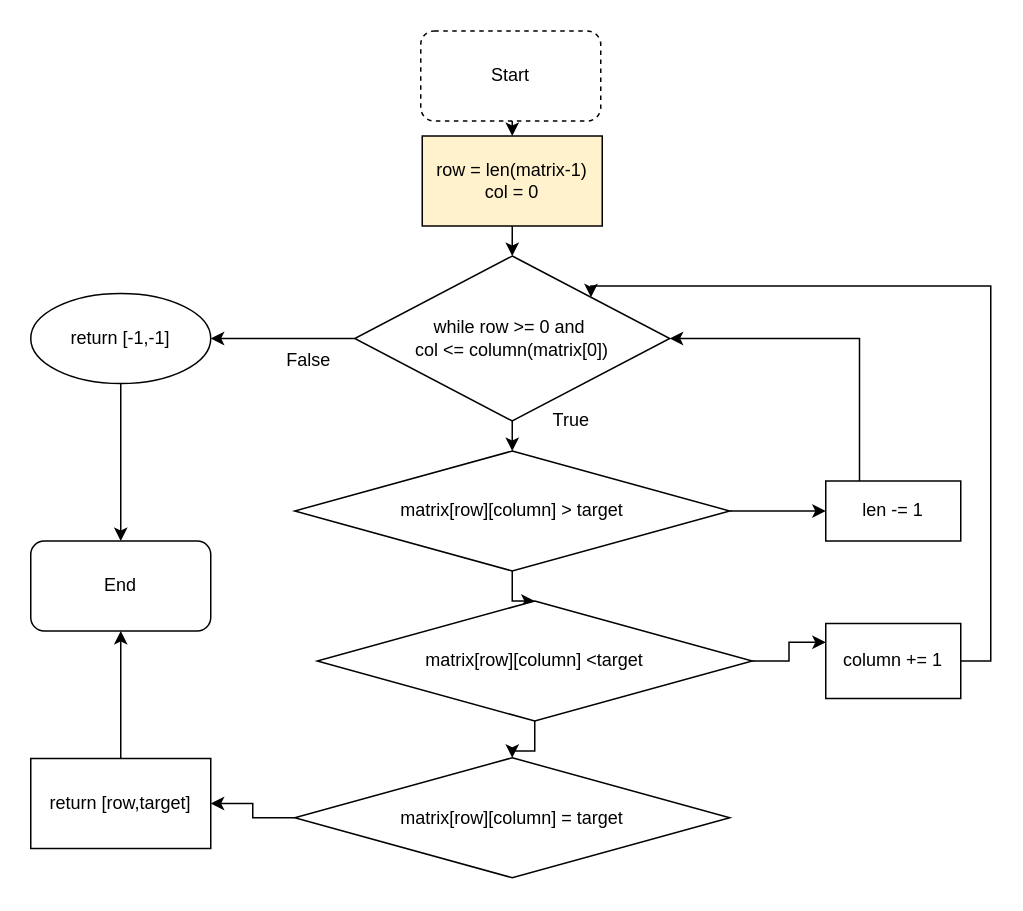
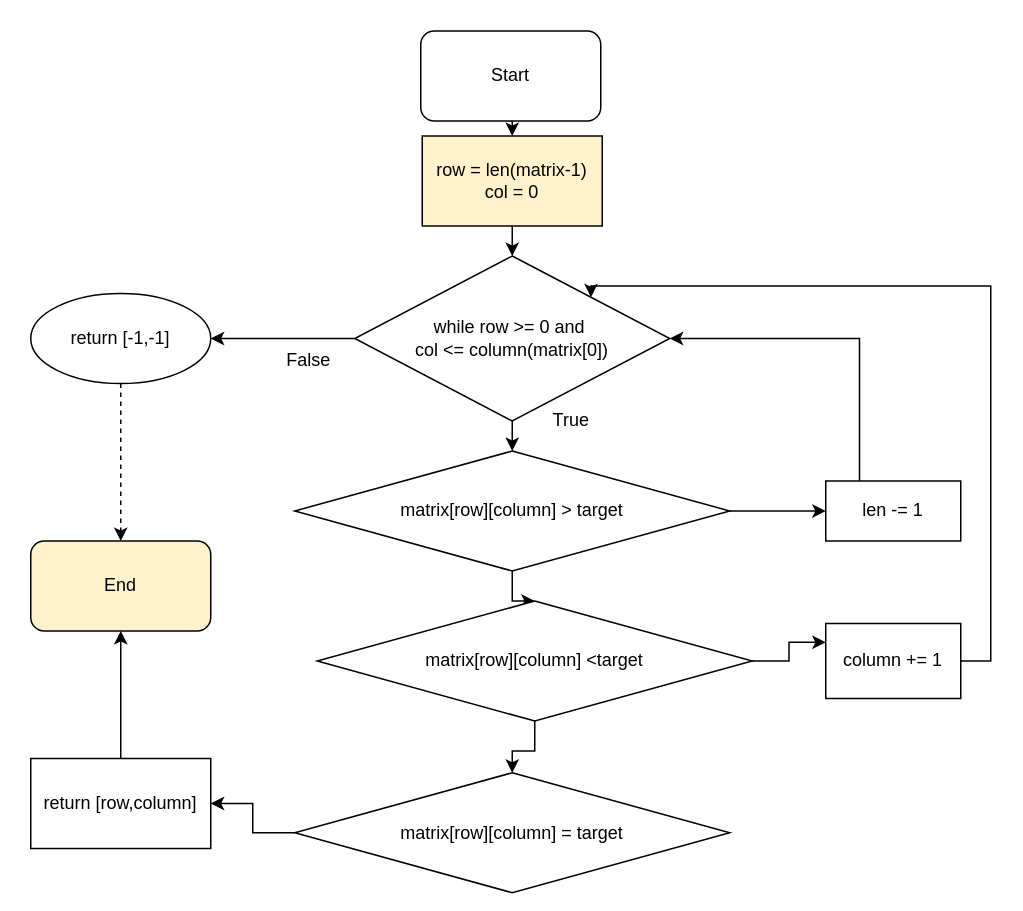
  <mxCell id="0" />
  <mxCell id="1" parent="0" />
  <mxCell id="2" style="edgeStyle=orthogonalEdgeStyle;rounded=0;orthogonalLoop=1;jettySize=auto;html=1;exitX=0.5;exitY=1;exitDx=0;exitDy=0;entryX=0.5;entryY=0;entryDx=0;entryDy=0;" edge="1" parent="1" source="3" target="5"><mxGeometry relative="1" as="geometry" /></mxCell>
- <mxCell id="3" value="Start" style="rounded=1;whiteSpace=wrap;html=1;dashed=1;" vertex="1" parent="1"><mxGeometry x="280" y="20" width="120" height="60" as="geometry" /></mxCell>
+ <mxCell id="3" value="Start" style="rounded=1;whiteSpace=wrap;html=1;" vertex="1" parent="1"><mxGeometry x="280" y="20" width="120" height="60" as="geometry" /></mxCell>
  <mxCell id="4" style="edgeStyle=orthogonalEdgeStyle;rounded=0;orthogonalLoop=1;jettySize=auto;html=1;exitX=0.5;exitY=1;exitDx=0;exitDy=0;entryX=0.5;entryY=0;entryDx=0;entryDy=0;" edge="1" parent="1" source="5" target="8"><mxGeometry relative="1" as="geometry" /></mxCell>
  <mxCell id="5" value="row = len(matrix-1)&lt;br&gt;col = 0&lt;br&gt;" style="rounded=0;whiteSpace=wrap;html=1;fillColor=#fff2cc;" vertex="1" parent="1"><mxGeometry x="281" y="90" width="120" height="60" as="geometry" /></mxCell>
  <mxCell id="6" style="edgeStyle=orthogonalEdgeStyle;rounded=0;orthogonalLoop=1;jettySize=auto;html=1;exitX=0;exitY=0.5;exitDx=0;exitDy=0;entryX=1;entryY=0.5;entryDx=0;entryDy=0;" edge="1" parent="1" source="8" target="10"><mxGeometry relative="1" as="geometry" /></mxCell>
  <mxCell id="7" style="edgeStyle=orthogonalEdgeStyle;rounded=0;orthogonalLoop=1;jettySize=auto;html=1;exitX=0.5;exitY=1;exitDx=0;exitDy=0;entryX=0.5;entryY=0;entryDx=0;entryDy=0;" edge="1" parent="1" source="8" target="13"><mxGeometry relative="1" as="geometry" /></mxCell>
  <mxCell id="8" value="while row &amp;gt;= 0 and&amp;nbsp;&lt;br&gt;col &amp;lt;= column(matrix[0])" style="rhombus;whiteSpace=wrap;html=1;" vertex="1" parent="1"><mxGeometry x="236" y="170" width="210" height="110" as="geometry" /></mxCell>
- <mxCell id="9" style="edgeStyle=orthogonalEdgeStyle;rounded=0;orthogonalLoop=1;jettySize=auto;html=1;exitX=0.5;exitY=1;exitDx=0;exitDy=0;entryX=0.5;entryY=0;entryDx=0;entryDy=0;" edge="1" parent="1" source="10" target="25"><mxGeometry relative="1" as="geometry"><mxPoint x="80" y="340" as="targetPoint" /></mxGeometry></mxCell>
+ <mxCell id="9" style="edgeStyle=orthogonalEdgeStyle;rounded=0;orthogonalLoop=1;jettySize=auto;html=1;exitX=0.5;exitY=1;exitDx=0;exitDy=0;entryX=0.5;entryY=0;entryDx=0;entryDy=0;dashed=1;" edge="1" parent="1" source="10" target="25"><mxGeometry relative="1" as="geometry"><mxPoint x="80" y="340" as="targetPoint" /></mxGeometry></mxCell>
  <mxCell id="10" value="return [-1,-1]" style="ellipse;whiteSpace=wrap;html=1;" vertex="1" parent="1"><mxGeometry x="20" y="195" width="120" height="60" as="geometry" /></mxCell>
  <mxCell id="11" value="" style="edgeStyle=orthogonalEdgeStyle;rounded=0;orthogonalLoop=1;jettySize=auto;html=1;" edge="1" parent="1" source="13" target="16"><mxGeometry relative="1" as="geometry" /></mxCell>
  <mxCell id="12" style="edgeStyle=orthogonalEdgeStyle;rounded=0;orthogonalLoop=1;jettySize=auto;html=1;exitX=1;exitY=0.5;exitDx=0;exitDy=0;entryX=0;entryY=0.5;entryDx=0;entryDy=0;" edge="1" parent="1" source="13" target="20"><mxGeometry relative="1" as="geometry" /></mxCell>
  <mxCell id="13" value="matrix[row][column] &amp;gt; target" style="rhombus;whiteSpace=wrap;html=1;" vertex="1" parent="1"><mxGeometry x="196" y="300" width="290" height="80" as="geometry" /></mxCell>
  <mxCell id="14" value="" style="edgeStyle=orthogonalEdgeStyle;rounded=0;orthogonalLoop=1;jettySize=auto;html=1;" edge="1" parent="1" source="16" target="18"><mxGeometry relative="1" as="geometry" /></mxCell>
  <mxCell id="15" style="edgeStyle=orthogonalEdgeStyle;rounded=0;orthogonalLoop=1;jettySize=auto;html=1;exitX=1;exitY=0.5;exitDx=0;exitDy=0;entryX=0;entryY=0.25;entryDx=0;entryDy=0;" edge="1" parent="1" source="16" target="22"><mxGeometry relative="1" as="geometry" /></mxCell>
  <mxCell id="16" value="matrix[row][column] &amp;lt;target" style="rhombus;whiteSpace=wrap;html=1;" vertex="1" parent="1"><mxGeometry x="211" y="400" width="290" height="80" as="geometry" /></mxCell>
  <mxCell id="17" style="edgeStyle=orthogonalEdgeStyle;rounded=0;orthogonalLoop=1;jettySize=auto;html=1;exitX=0;exitY=0.5;exitDx=0;exitDy=0;" edge="1" parent="1" source="18" target="24"><mxGeometry relative="1" as="geometry" /></mxCell>
- <mxCell id="18" value="matrix[row][column] = target" style="rhombus;whiteSpace=wrap;html=1;" vertex="1" parent="1"><mxGeometry x="196" y="504.5" width="290" height="80" as="geometry" /></mxCell>
+ <mxCell id="18" value="matrix[row][column] = target" style="rhombus;whiteSpace=wrap;html=1;" vertex="1" parent="1"><mxGeometry x="196" y="514.5" width="290" height="80" as="geometry" /></mxCell>
  <mxCell id="19" style="edgeStyle=orthogonalEdgeStyle;rounded=0;orthogonalLoop=1;jettySize=auto;html=1;exitX=0.25;exitY=0;exitDx=0;exitDy=0;entryX=1;entryY=0.5;entryDx=0;entryDy=0;" edge="1" parent="1" source="20" target="8"><mxGeometry relative="1" as="geometry" /></mxCell>
  <mxCell id="20" value="len -= 1" style="rounded=0;whiteSpace=wrap;html=1;" vertex="1" parent="1"><mxGeometry x="550" y="320" width="90" height="40" as="geometry" /></mxCell>
  <mxCell id="21" style="edgeStyle=orthogonalEdgeStyle;rounded=0;orthogonalLoop=1;jettySize=auto;html=1;exitX=1;exitY=0.5;exitDx=0;exitDy=0;entryX=1;entryY=0;entryDx=0;entryDy=0;" edge="1" parent="1" source="22" target="8"><mxGeometry relative="1" as="geometry"><mxPoint x="700" y="180" as="targetPoint" /><Array as="points"><mxPoint x="660" y="440" /><mxPoint x="660" y="190" /><mxPoint x="394" y="190" /></Array></mxGeometry></mxCell>
  <mxCell id="22" value="column += 1" style="rounded=0;whiteSpace=wrap;html=1;" vertex="1" parent="1"><mxGeometry x="550" y="415" width="90" height="50" as="geometry" /></mxCell>
  <mxCell id="23" style="edgeStyle=orthogonalEdgeStyle;rounded=0;orthogonalLoop=1;jettySize=auto;html=1;exitX=0.5;exitY=0;exitDx=0;exitDy=0;entryX=0.5;entryY=1;entryDx=0;entryDy=0;" edge="1" parent="1" source="24" target="25"><mxGeometry relative="1" as="geometry" /></mxCell>
- <mxCell id="24" value="return [row,target]" style="rounded=0;whiteSpace=wrap;html=1;" vertex="1" parent="1"><mxGeometry x="20" y="505" width="120" height="60" as="geometry" /></mxCell>
- <mxCell id="25" value="End" style="rounded=1;whiteSpace=wrap;html=1;" vertex="1" parent="1"><mxGeometry x="20" y="360" width="120" height="60" as="geometry" /></mxCell>
+ <mxCell id="24" value="return [row,column]" style="rounded=0;whiteSpace=wrap;html=1;" vertex="1" parent="1"><mxGeometry x="20" y="505" width="120" height="60" as="geometry" /></mxCell>
+ <mxCell id="25" value="End" style="rounded=1;whiteSpace=wrap;html=1;fillColor=#fff2cc;" vertex="1" parent="1"><mxGeometry x="20" y="360" width="120" height="60" as="geometry" /></mxCell>
  <mxCell id="26" value="False" style="text;html=1;align=center;verticalAlign=middle;resizable=0;points=[];autosize=1;strokeColor=none;fillColor=none;" vertex="1" parent="1"><mxGeometry x="180" y="225" width="50" height="30" as="geometry" /></mxCell>
  <mxCell id="27" value="True" style="text;html=1;align=center;verticalAlign=middle;resizable=0;points=[];autosize=1;strokeColor=none;fillColor=none;" vertex="1" parent="1"><mxGeometry x="355" y="265" width="50" height="30" as="geometry" /></mxCell>
